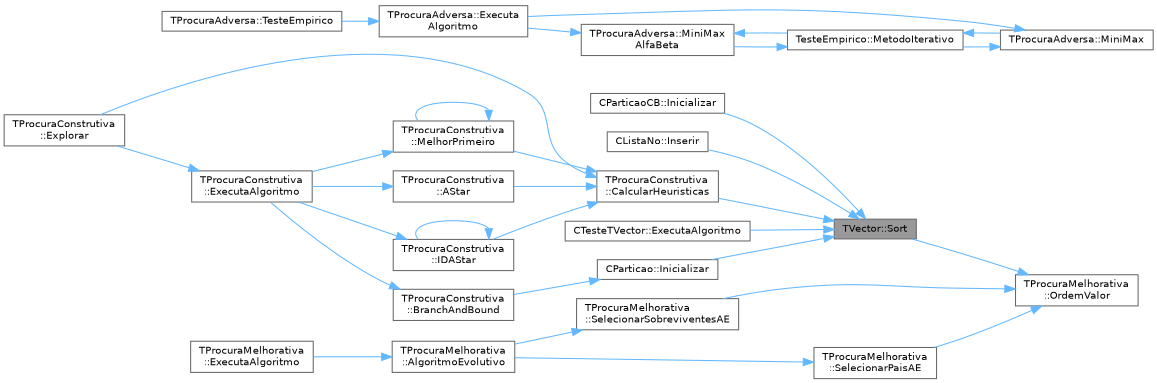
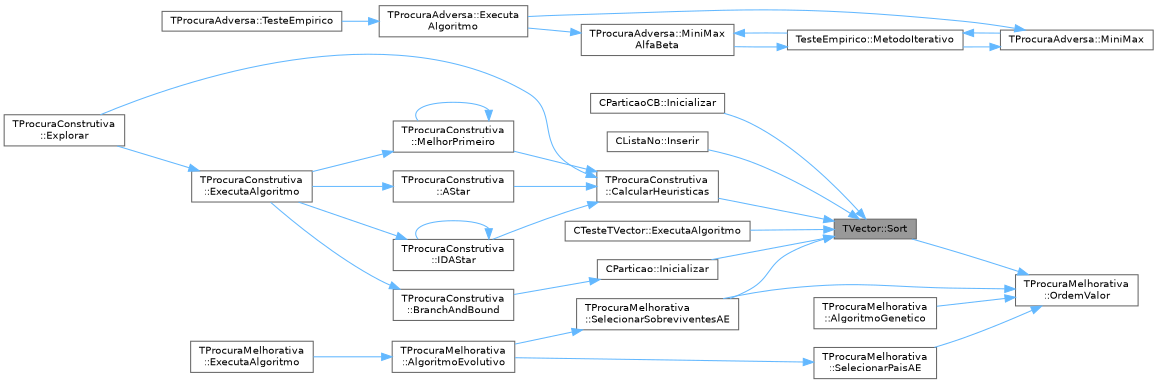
  digraph {
    rankdir=RL
    node [color=grey40 fillcolor=white fontname=Helvetica fontsize=10 shape=box style=filled]
    edge [color=steelblue1 dir=back fontname=Helvetica fontsize=10 labelfontname=Helvetica labelfontsize=10 style=solid]
    n1 [color=gray40 fillcolor=grey60 fontcolor=black height=0.2 label="TVector::Sort" width=0.4]
    n2 [height=0.2 label="TProcuraConstrutiva\l::CalcularHeuristicas" width=0.4]
    n3 [height=0.2 label="CTesteTVector::ExecutaAlgoritmo" width=0.4]
    n4 [height=0.2 label="CParticao::Inicializar" width=0.4]
    n5 [height=0.2 label="CParticaoCB::Inicializar" width=0.4]
    n6 [height=0.2 label="CListaNo::Inserir" width=0.4]
    n7 [height=0.2 label="TProcuraMelhorativa\l::SelecionarSobreviventesAE" width=0.4]
    n8 [height=0.2 label="TProcuraConstrutiva\l::AStar" width=0.4]
    n9 [height=0.2 label="TProcuraConstrutiva\l::Explorar" width=0.4]
    n10 [height=0.2 label="TProcuraConstrutiva\l::IDAStar" width=0.4]
    n11 [height=0.2 label="TProcuraConstrutiva\l::MelhorPrimeiro" width=0.4]
    n12 [height=0.2 label="TProcuraConstrutiva\l::BranchAndBound" width=0.4]
    n13 [height=0.2 label="TProcuraMelhorativa\l::OrdemValor" width=0.4]
+   n14 [height=0.2 label="TProcuraMelhorativa\l::AlgoritmoGenetico" width=0.4]
    n15 [height=0.2 label="TProcuraMelhorativa\l::SelecionarPaisAE" width=0.4]
    n16 [height=0.2 label="TProcuraMelhorativa\l::AlgoritmoEvolutivo" width=0.4]
    n17 [height=0.2 label="TProcuraConstrutiva\l::ExecutaAlgoritmo" width=0.4]
    n18 [height=0.2 label="TProcuraAdversa::MiniMax" width=0.4]
    n19 [height=0.2 label="TProcuraAdversa::Executa\lAlgoritmo" width=0.4]
    n20 [height=0.2 label="TesteEmpirico::MetodoIterativo" width=0.4]
    n21 [height=0.2 label="TProcuraAdversa::MiniMax\lAlfaBeta" width=0.4]
    n22 [height=0.2 label="TProcuraAdversa::TesteEmpirico" width=0.4]
    n23 [height=0.2 label="TProcuraMelhorativa\l::ExecutaAlgoritmo" width=0.4]
    n1 -> n2
    n1 -> n3
    n1 -> n4
    n1 -> n5
    n1 -> n6
+   n1 -> n7
    n2 -> n8
    n2 -> n9
    n2 -> n10
    n2 -> n11
    n4 -> n12
    n7 -> n16
    n8 -> n17
    n10 -> n10
    n10 -> n17
    n11 -> n11
    n11 -> n17
    n12 -> n17
    n13 -> n1
    n13 -> n7
+   n13 -> n14
    n13 -> n15
    n15 -> n16
    n16 -> n23
    n17 -> n9
    n18 -> n19
    n18 -> n20
    n19 -> n22
    n20 -> n18
    n20 -> n21
    n21 -> n19
    n21 -> n20
  }
